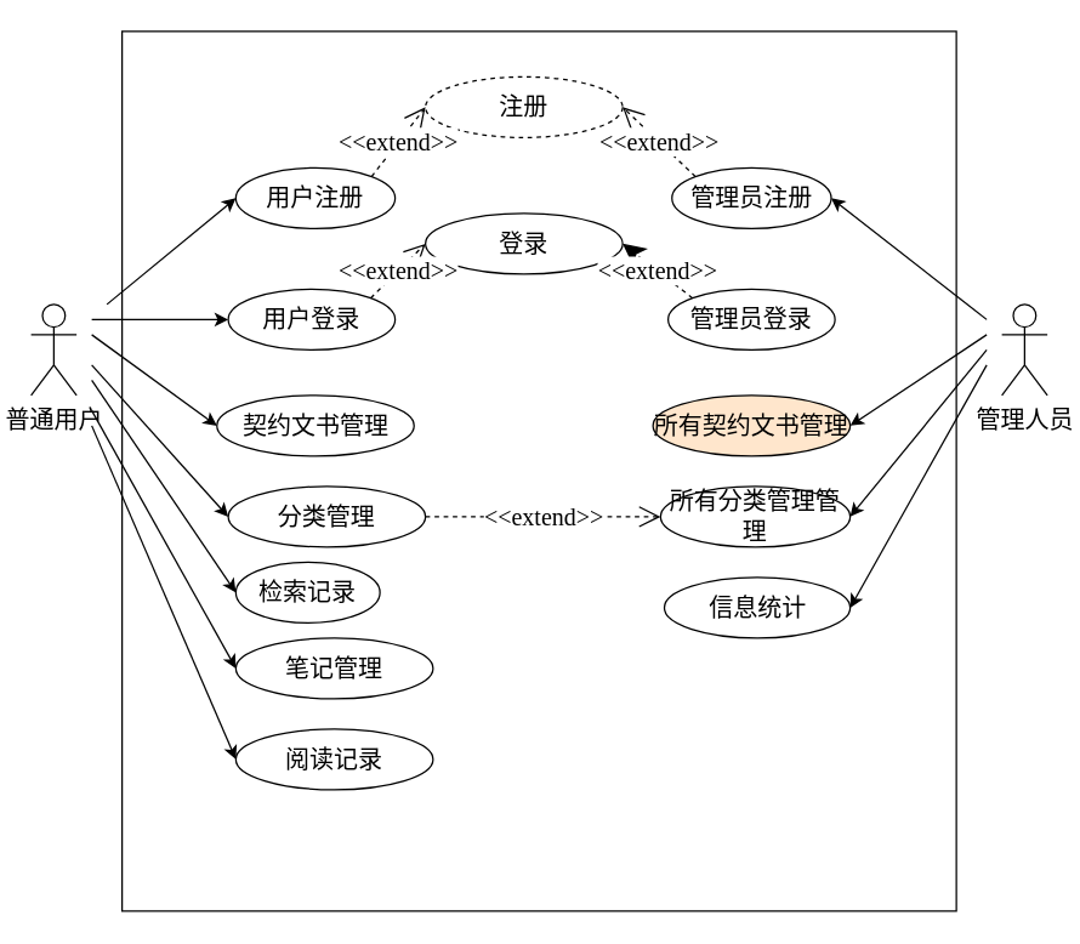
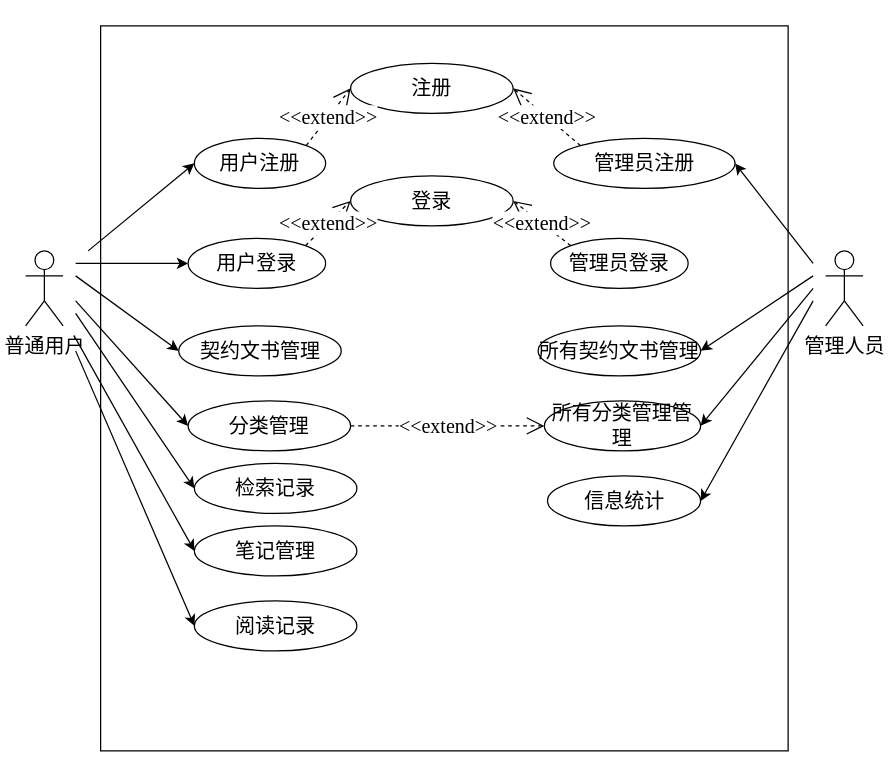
  <mxCell id="0" />
  <mxCell id="1" parent="0" />
  <mxCell id="2" value="普通用户" style="shape=umlActor;verticalLabelPosition=bottom;verticalAlign=top;html=1;outlineConnect=0;fontFamily=Times New Roman;fontSize=16;" parent="1" vertex="1"><mxGeometry x="20" y="200" width="30" height="60" as="geometry" /></mxCell>
  <mxCell id="3" value="管理人员" style="shape=umlActor;verticalLabelPosition=bottom;verticalAlign=top;html=1;outlineConnect=0;fontFamily=Times New Roman;fontSize=16;" parent="1" vertex="1"><mxGeometry x="660" y="200" width="30" height="60" as="geometry" /></mxCell>
  <mxCell id="4" value="" style="rounded=0;whiteSpace=wrap;html=1;fontFamily=Times New Roman;fontSize=16;" parent="1" vertex="1"><mxGeometry x="80" y="20" width="550" height="580" as="geometry" /></mxCell>
  <mxCell id="5" value="用户登录" style="ellipse;whiteSpace=wrap;html=1;fontFamily=Times New Roman;fontSize=16;" parent="1" vertex="1"><mxGeometry x="150" y="190" width="110" height="40" as="geometry" /></mxCell>
  <mxCell id="6" value="用户注册" style="ellipse;whiteSpace=wrap;html=1;fontFamily=Times New Roman;fontSize=16;" parent="1" vertex="1"><mxGeometry x="155" y="110" width="105" height="40" as="geometry" /></mxCell>
  <mxCell id="7" value="管理员登录" style="ellipse;whiteSpace=wrap;html=1;fontFamily=Times New Roman;fontSize=16;" parent="1" vertex="1"><mxGeometry x="440" y="190" width="110" height="40" as="geometry" /></mxCell>
- <mxCell id="8" value="注册" style="ellipse;whiteSpace=wrap;html=1;fontFamily=Times New Roman;fontSize=16;dashed=1;" parent="1" vertex="1"><mxGeometry x="280" y="50" width="130" height="40" as="geometry" /></mxCell>
- <mxCell id="9" value="管理员注册" style="ellipse;whiteSpace=wrap;html=1;fontFamily=Times New Roman;fontSize=16;" parent="1" vertex="1"><mxGeometry x="442.5" y="110" width="105" height="40" as="geometry" /></mxCell>
+ <mxCell id="8" value="注册" style="ellipse;whiteSpace=wrap;html=1;fontFamily=Times New Roman;fontSize=16;" parent="1" vertex="1"><mxGeometry x="280" y="50" width="130" height="40" as="geometry" /></mxCell>
+ <mxCell id="9" value="管理员注册" style="ellipse;whiteSpace=wrap;html=1;fontFamily=Times New Roman;fontSize=16;" parent="1" vertex="1"><mxGeometry x="442.5" y="110" width="145" height="40" as="geometry" /></mxCell>
  <mxCell id="10" value="" style="endArrow=classic;html=1;rounded=0;entryX=0;entryY=0.5;entryDx=0;entryDy=0;fontFamily=Times New Roman;fontSize=16;" parent="1" target="5" edge="1"><mxGeometry width="50" height="50" relative="1" as="geometry"><mxPoint x="60" y="210" as="sourcePoint" /><mxPoint x="360" y="280" as="targetPoint" /></mxGeometry></mxCell>
  <mxCell id="11" value="登录" style="ellipse;whiteSpace=wrap;html=1;fontFamily=Times New Roman;fontSize=16;" parent="1" vertex="1"><mxGeometry x="280" y="140" width="130" height="40" as="geometry" /></mxCell>
  <mxCell id="12" value="&amp;lt;&amp;lt;extend&amp;gt;&amp;gt;" style="endArrow=open;endSize=12;dashed=1;html=1;rounded=0;exitX=1;exitY=0;exitDx=0;exitDy=0;entryX=0;entryY=0.5;entryDx=0;entryDy=0;fontFamily=Times New Roman;fontSize=16;" parent="1" source="5" target="11" edge="1"><mxGeometry width="160" relative="1" as="geometry"><mxPoint x="250" y="310" as="sourcePoint" /><mxPoint x="410" y="310" as="targetPoint" /></mxGeometry></mxCell>
- <mxCell id="13" value="&amp;lt;&amp;lt;extend&amp;gt;&amp;gt;" style="endArrow=classic;endSize=12;dashed=1;html=1;rounded=0;exitX=0;exitY=0;exitDx=0;exitDy=0;entryX=1;entryY=0.5;entryDx=0;entryDy=0;fontFamily=Times New Roman;fontSize=16;" parent="1" source="7" target="11" edge="1"><mxGeometry width="160" relative="1" as="geometry"><mxPoint x="215" y="200" as="sourcePoint" /><mxPoint x="290" y="170" as="targetPoint" /></mxGeometry></mxCell>
+ <mxCell id="13" value="&amp;lt;&amp;lt;extend&amp;gt;&amp;gt;" style="endArrow=open;endSize=12;dashed=1;html=1;rounded=0;exitX=0;exitY=0;exitDx=0;exitDy=0;entryX=1;entryY=0.5;entryDx=0;entryDy=0;fontFamily=Times New Roman;fontSize=16;" parent="1" source="7" target="11" edge="1"><mxGeometry width="160" relative="1" as="geometry"><mxPoint x="215" y="200" as="sourcePoint" /><mxPoint x="290" y="170" as="targetPoint" /></mxGeometry></mxCell>
  <mxCell id="14" value="&amp;lt;&amp;lt;extend&amp;gt;&amp;gt;" style="endArrow=open;endSize=12;dashed=1;html=1;rounded=0;exitX=1;exitY=0;exitDx=0;exitDy=0;entryX=0;entryY=0.5;entryDx=0;entryDy=0;fontFamily=Times New Roman;fontSize=16;" parent="1" source="6" target="8" edge="1"><mxGeometry width="160" relative="1" as="geometry"><mxPoint x="225" y="210" as="sourcePoint" /><mxPoint x="300" y="180" as="targetPoint" /></mxGeometry></mxCell>
  <mxCell id="15" value="&amp;lt;&amp;lt;extend&amp;gt;&amp;gt;" style="endArrow=open;endSize=12;dashed=1;html=1;rounded=0;exitX=0;exitY=0;exitDx=0;exitDy=0;entryX=1;entryY=0.5;entryDx=0;entryDy=0;fontFamily=Times New Roman;fontSize=16;" parent="1" source="9" target="8" edge="1"><mxGeometry width="160" relative="1" as="geometry"><mxPoint x="235" y="220" as="sourcePoint" /><mxPoint x="310" y="190" as="targetPoint" /></mxGeometry></mxCell>
  <mxCell id="16" value="" style="endArrow=classic;html=1;rounded=0;entryX=0;entryY=0.5;entryDx=0;entryDy=0;fontFamily=Times New Roman;fontSize=16;" parent="1" target="6" edge="1"><mxGeometry width="50" height="50" relative="1" as="geometry"><mxPoint x="70" y="200" as="sourcePoint" /><mxPoint x="290" y="270" as="targetPoint" /></mxGeometry></mxCell>
  <mxCell id="17" value="" style="endArrow=classic;html=1;rounded=0;entryX=1;entryY=0.5;entryDx=0;entryDy=0;fontFamily=Times New Roman;fontSize=16;" parent="1" target="9" edge="1"><mxGeometry width="50" height="50" relative="1" as="geometry"><mxPoint x="650" y="210" as="sourcePoint" /><mxPoint x="290" y="270" as="targetPoint" /></mxGeometry></mxCell>
  <mxCell id="18" value="契约文书管理" style="ellipse;whiteSpace=wrap;html=1;fontFamily=Times New Roman;fontSize=16;" parent="1" vertex="1"><mxGeometry x="142.5" y="260" width="130" height="40" as="geometry" /></mxCell>
  <mxCell id="19" value="笔记管理" style="ellipse;whiteSpace=wrap;html=1;fontFamily=Times New Roman;fontSize=16;" parent="1" vertex="1"><mxGeometry x="155" y="420" width="130" height="40" as="geometry" /></mxCell>
- <mxCell id="20" value="检索记录" style="ellipse;whiteSpace=wrap;html=1;fontFamily=Times New Roman;fontSize=16;" parent="1" vertex="1"><mxGeometry x="155" y="370" width="95" height="40" as="geometry" /></mxCell>
+ <mxCell id="20" value="检索记录" style="ellipse;whiteSpace=wrap;html=1;fontFamily=Times New Roman;fontSize=16;" parent="1" vertex="1"><mxGeometry x="155" y="370" width="130" height="40" as="geometry" /></mxCell>
  <mxCell id="21" value="分类管理" style="ellipse;whiteSpace=wrap;html=1;fontFamily=Times New Roman;fontSize=16;" parent="1" vertex="1"><mxGeometry x="150" y="320" width="130" height="40" as="geometry" /></mxCell>
  <mxCell id="22" value="阅读记录" style="ellipse;whiteSpace=wrap;html=1;fontFamily=Times New Roman;fontSize=16;" parent="1" vertex="1"><mxGeometry x="155" y="480" width="130" height="40" as="geometry" /></mxCell>
  <mxCell id="23" value="" style="endArrow=classic;html=1;rounded=0;entryX=0;entryY=0.5;entryDx=0;entryDy=0;fontFamily=Times New Roman;fontSize=16;" parent="1" target="18" edge="1"><mxGeometry width="50" height="50" relative="1" as="geometry"><mxPoint x="60" y="220" as="sourcePoint" /><mxPoint x="290" y="270" as="targetPoint" /></mxGeometry></mxCell>
  <mxCell id="24" value="" style="endArrow=classic;html=1;rounded=0;entryX=0;entryY=0.5;entryDx=0;entryDy=0;fontFamily=Times New Roman;fontSize=16;" parent="1" target="19" edge="1"><mxGeometry width="50" height="50" relative="1" as="geometry"><mxPoint x="60" y="270" as="sourcePoint" /><mxPoint x="290" y="270" as="targetPoint" /></mxGeometry></mxCell>
  <mxCell id="25" value="" style="endArrow=classic;html=1;rounded=0;entryX=0;entryY=0.5;entryDx=0;entryDy=0;fontFamily=Times New Roman;fontSize=16;" parent="1" target="20" edge="1"><mxGeometry width="50" height="50" relative="1" as="geometry"><mxPoint x="60" y="250" as="sourcePoint" /><mxPoint x="290" y="270" as="targetPoint" /></mxGeometry></mxCell>
  <mxCell id="26" value="" style="endArrow=classic;html=1;rounded=0;entryX=0;entryY=0.5;entryDx=0;entryDy=0;fontFamily=Times New Roman;fontSize=16;" parent="1" target="21" edge="1"><mxGeometry width="50" height="50" relative="1" as="geometry"><mxPoint x="60" y="240" as="sourcePoint" /><mxPoint x="290" y="270" as="targetPoint" /></mxGeometry></mxCell>
  <mxCell id="27" value="" style="endArrow=classic;html=1;rounded=0;entryX=0;entryY=0.5;entryDx=0;entryDy=0;fontFamily=Times New Roman;fontSize=16;" parent="1" target="22" edge="1"><mxGeometry width="50" height="50" relative="1" as="geometry"><mxPoint x="60" y="280" as="sourcePoint" /><mxPoint x="290" y="270" as="targetPoint" /></mxGeometry></mxCell>
- <mxCell id="28" value="所有契约文书管理" style="ellipse;whiteSpace=wrap;html=1;fontFamily=Times New Roman;fontSize=16;fillColor=#ffe6cc;" parent="1" vertex="1"><mxGeometry x="430" y="260" width="130" height="40" as="geometry" /></mxCell>
+ <mxCell id="28" value="所有契约文书管理" style="ellipse;whiteSpace=wrap;html=1;fontFamily=Times New Roman;fontSize=16;" parent="1" vertex="1"><mxGeometry x="430" y="260" width="130" height="40" as="geometry" /></mxCell>
  <mxCell id="29" value="" style="endArrow=classic;html=1;rounded=0;entryX=1;entryY=0.5;entryDx=0;entryDy=0;fontFamily=Times New Roman;fontSize=16;" parent="1" target="28" edge="1"><mxGeometry width="50" height="50" relative="1" as="geometry"><mxPoint x="650" y="220" as="sourcePoint" /><mxPoint x="290" y="270" as="targetPoint" /></mxGeometry></mxCell>
  <mxCell id="30" value="所有分类管理管理" style="ellipse;whiteSpace=wrap;html=1;fontFamily=Times New Roman;fontSize=16;" parent="1" vertex="1"><mxGeometry x="435" y="320" width="125" height="40" as="geometry" /></mxCell>
  <mxCell id="31" value="&amp;lt;&amp;lt;extend&amp;gt;&amp;gt;" style="endArrow=open;endSize=12;dashed=1;html=1;rounded=0;exitX=1;exitY=0.5;exitDx=0;exitDy=0;entryX=0;entryY=0.5;entryDx=0;entryDy=0;fontFamily=Times New Roman;fontSize=16;" parent="1" source="21" target="30" edge="1"><mxGeometry width="160" relative="1" as="geometry"><mxPoint x="282.5" y="290" as="sourcePoint" /><mxPoint x="440" y="290" as="targetPoint" /></mxGeometry></mxCell>
  <mxCell id="32" value="" style="endArrow=classic;html=1;rounded=0;entryX=1;entryY=0.5;entryDx=0;entryDy=0;fontFamily=Times New Roman;fontSize=16;" parent="1" target="30" edge="1"><mxGeometry width="50" height="50" relative="1" as="geometry"><mxPoint x="650" y="230" as="sourcePoint" /><mxPoint x="290" y="270" as="targetPoint" /></mxGeometry></mxCell>
  <mxCell id="33" value="信息统计" style="ellipse;whiteSpace=wrap;html=1;fontFamily=Times New Roman;fontSize=16;" parent="1" vertex="1"><mxGeometry x="437.5" y="380" width="122.5" height="40" as="geometry" /></mxCell>
  <mxCell id="34" value="" style="endArrow=classic;html=1;rounded=0;entryX=1;entryY=0.5;entryDx=0;entryDy=0;fontFamily=Times New Roman;fontSize=16;" parent="1" target="33" edge="1"><mxGeometry width="50" height="50" relative="1" as="geometry"><mxPoint x="650" y="240" as="sourcePoint" /><mxPoint x="290" y="270" as="targetPoint" /></mxGeometry></mxCell>
